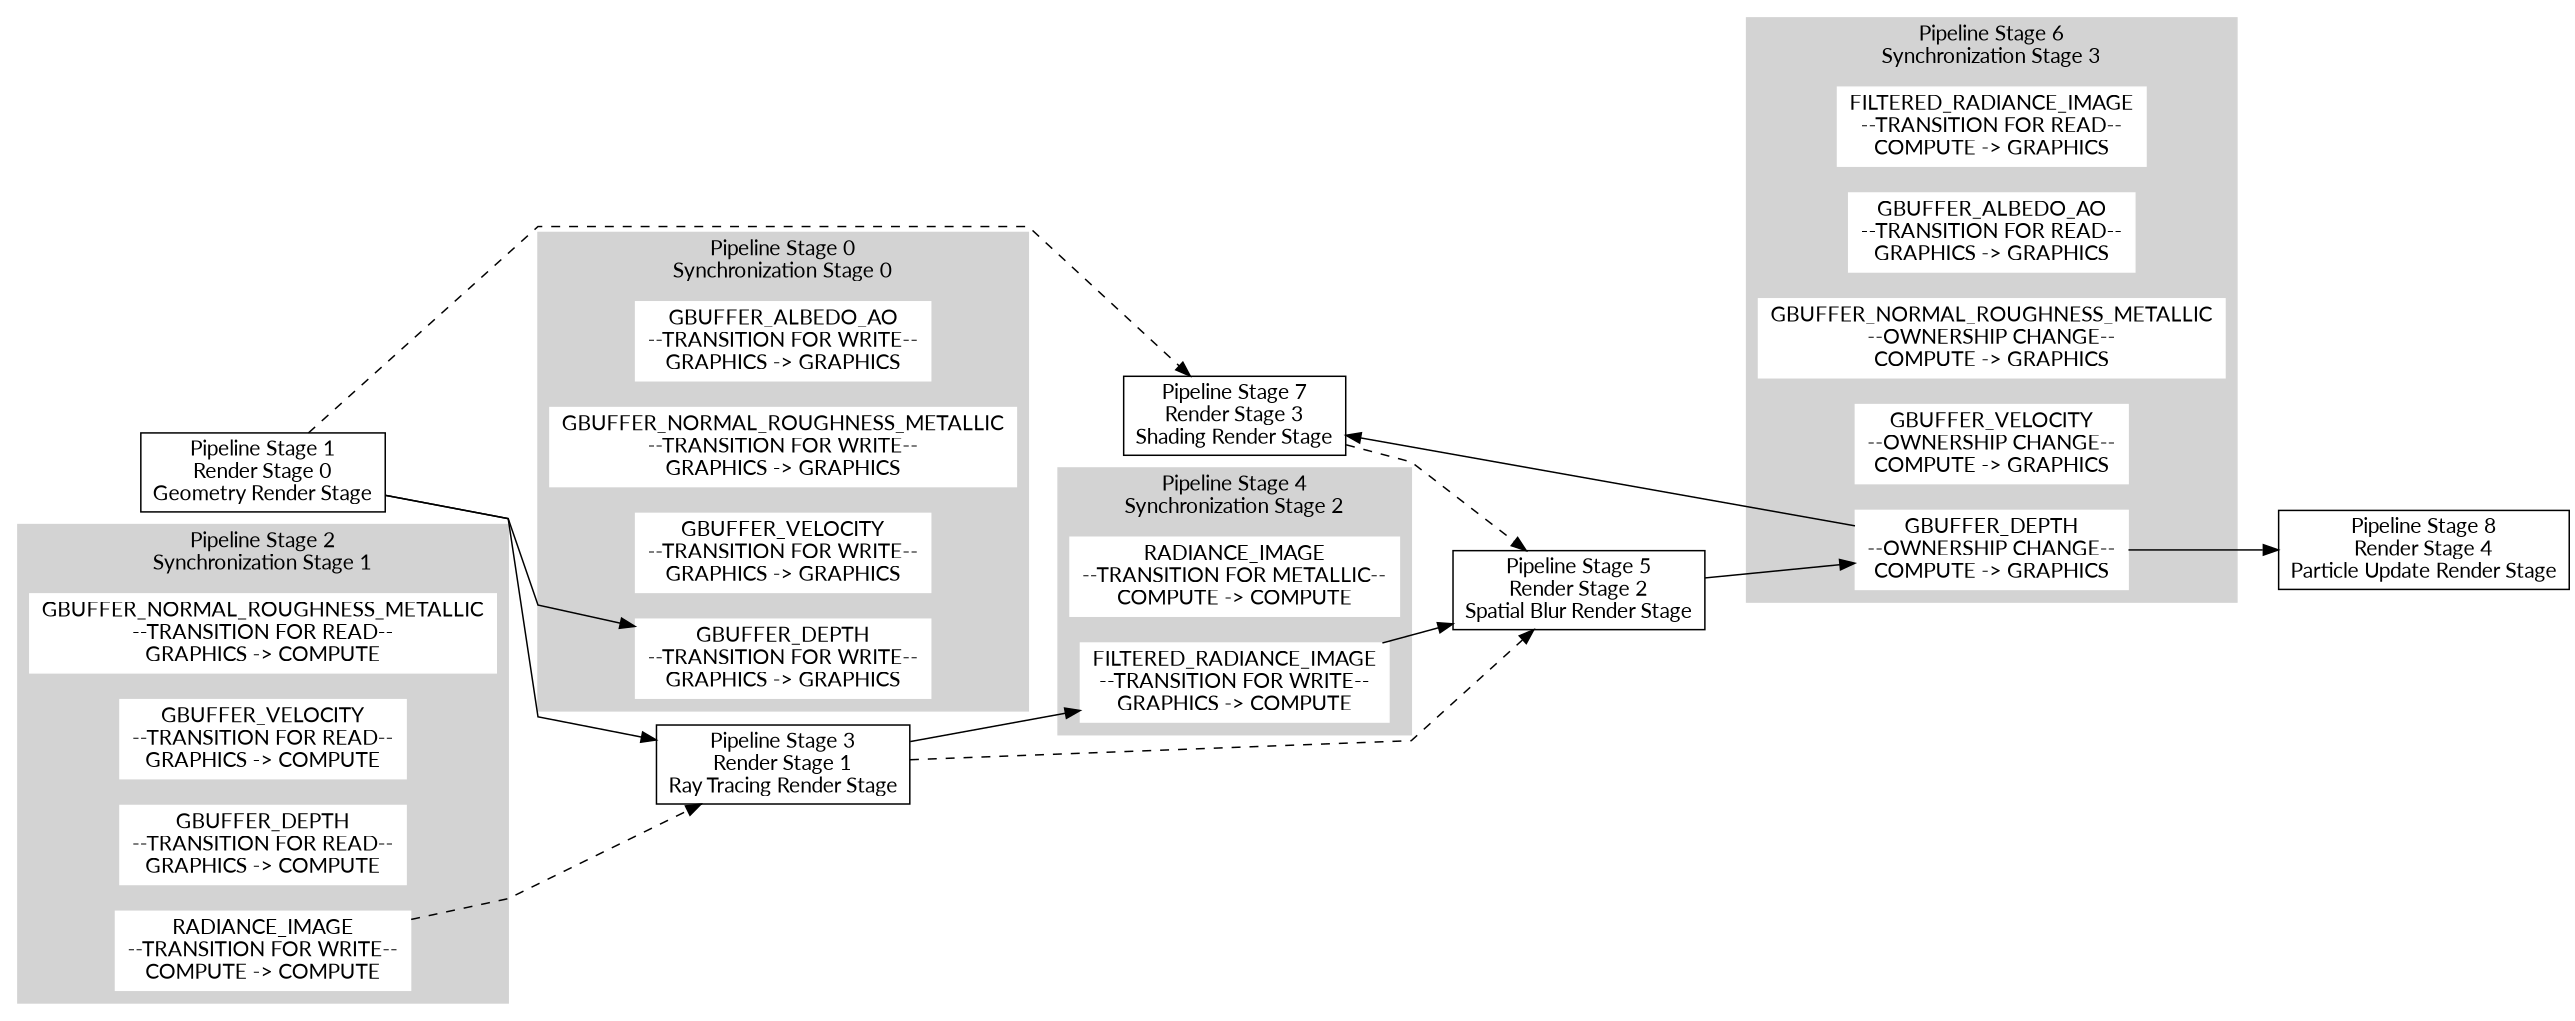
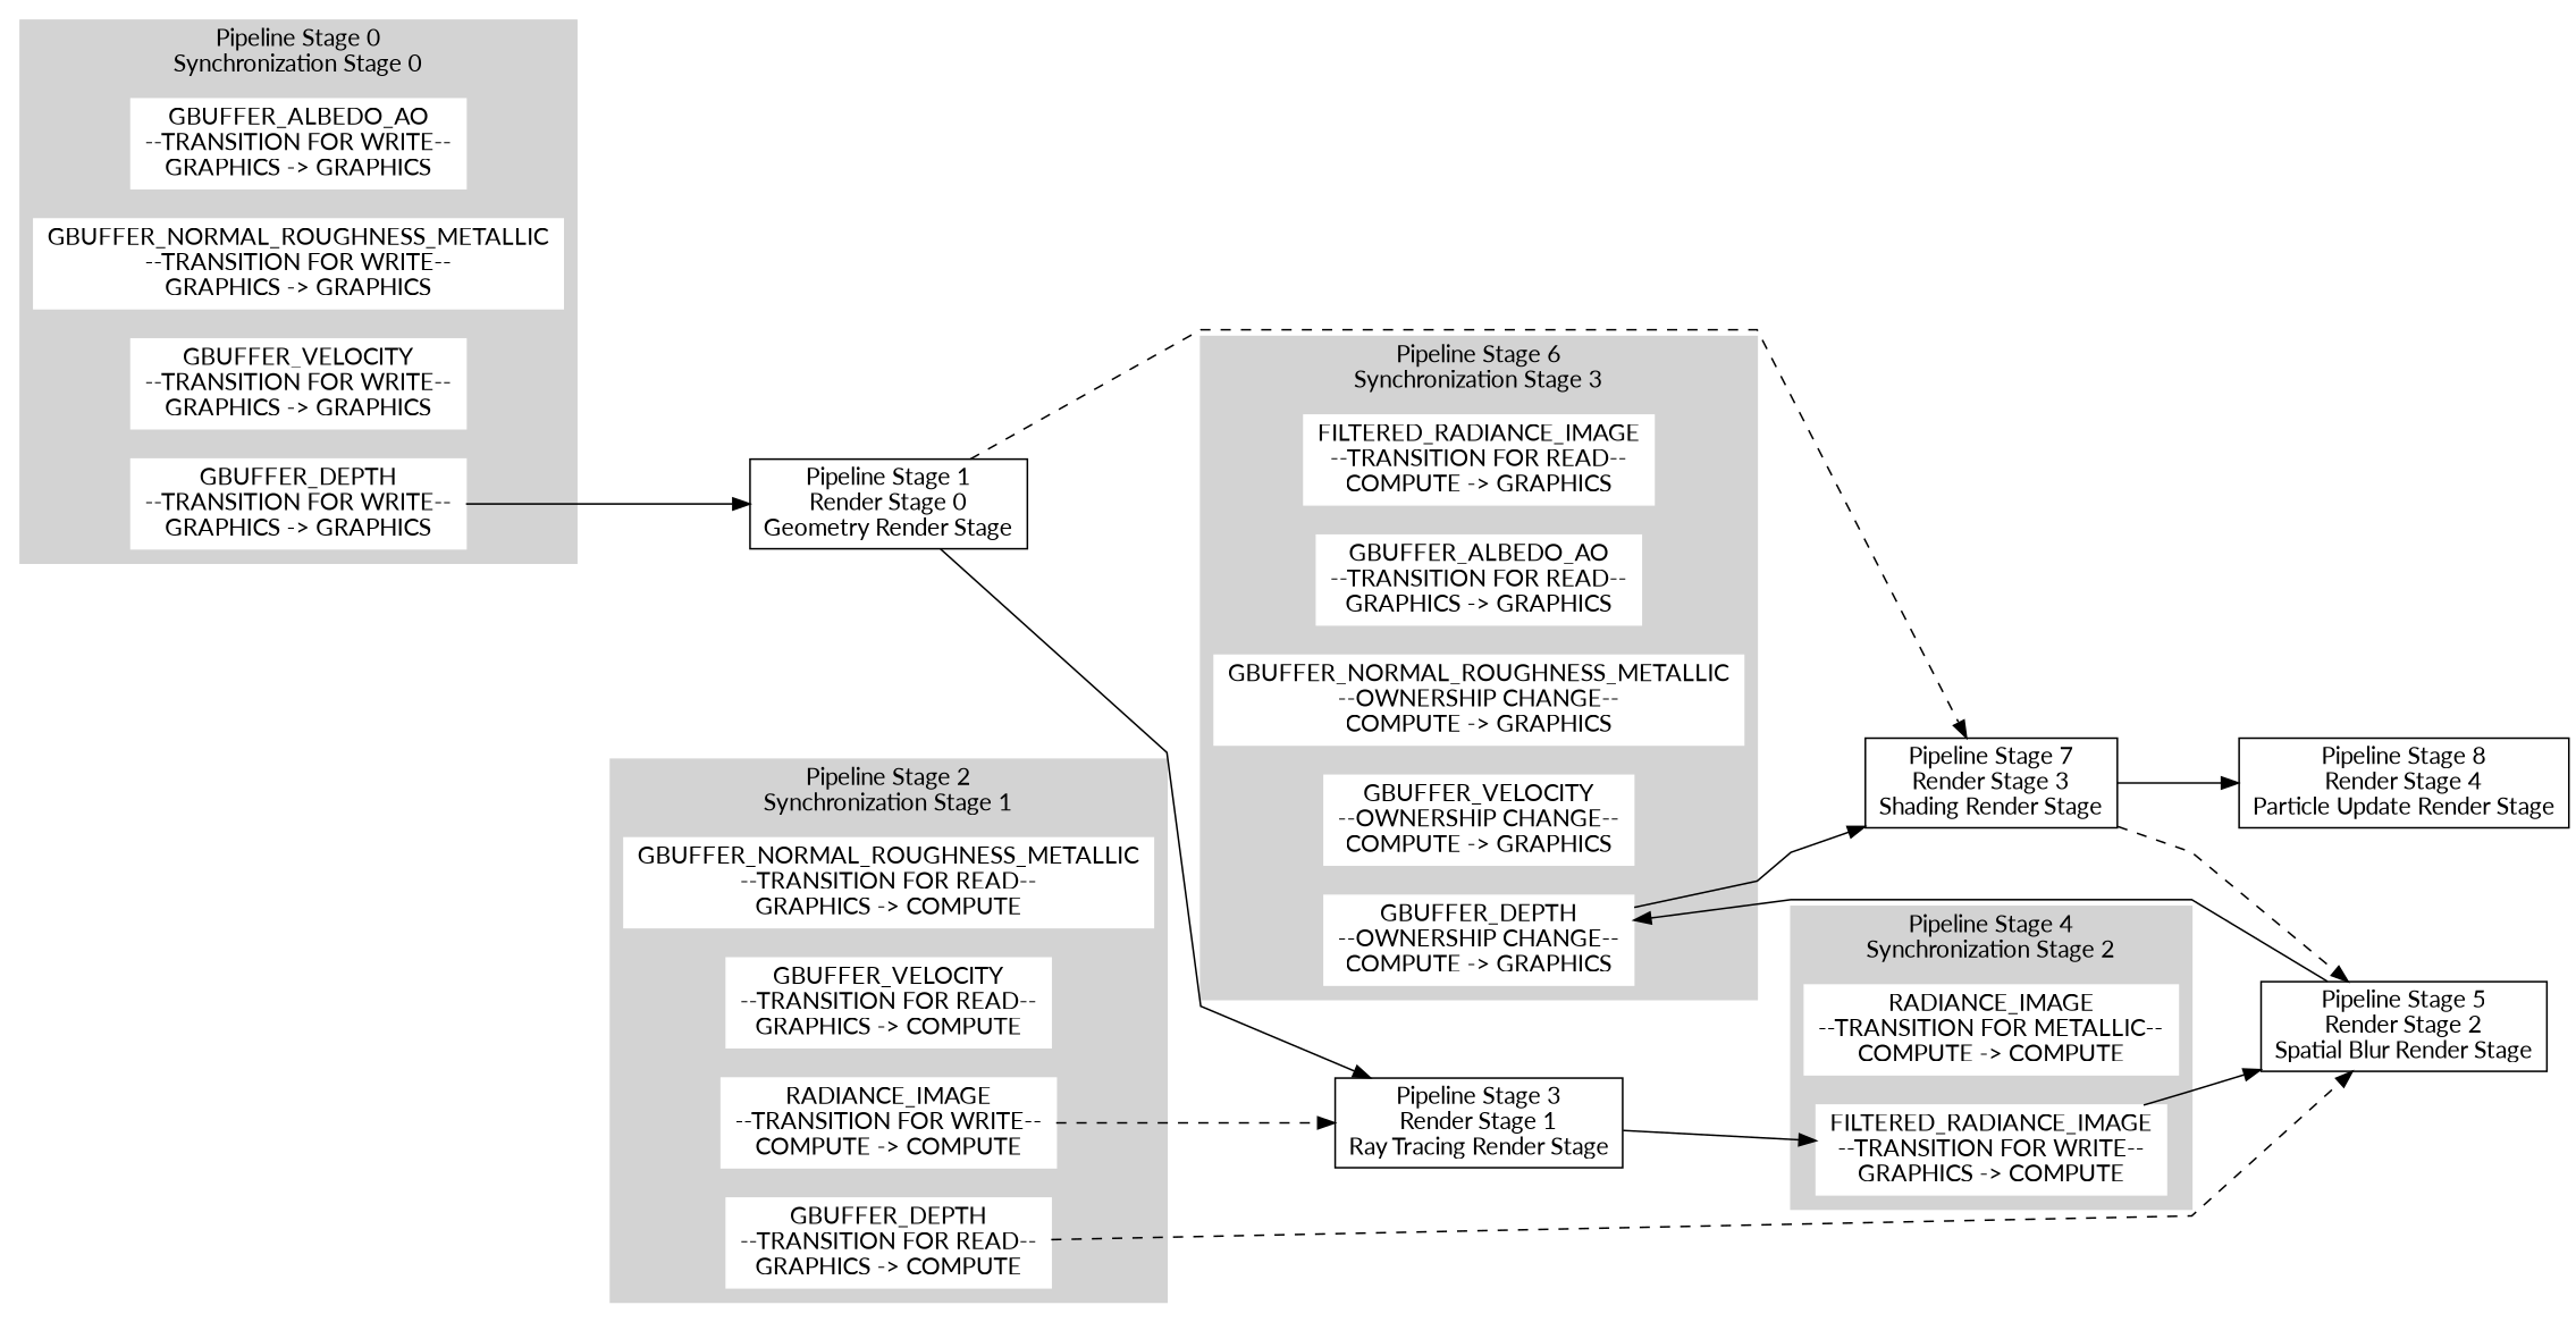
  digraph {
    compound=true
    fontname=Lato
    rankdir=LR
    splines=polyline
    node [color=white fontname=Lato shape=box style=filled]
    edge [fontname=Lato]
    n1 [label="GBUFFER_ALBEDO_AO\n--TRANSITION FOR WRITE--\nGRAPHICS -> GRAPHICS"]
    n2 [label="GBUFFER_NORMAL_ROUGHNESS_METALLIC\n--TRANSITION FOR WRITE--\nGRAPHICS -> GRAPHICS"]
    n3 [label="GBUFFER_VELOCITY\n--TRANSITION FOR WRITE--\nGRAPHICS -> GRAPHICS"]
    n4 [label="GBUFFER_DEPTH\n--TRANSITION FOR WRITE--\nGRAPHICS -> GRAPHICS"]
    n5 [label="GBUFFER_NORMAL_ROUGHNESS_METALLIC\n--TRANSITION FOR READ--\nGRAPHICS -> COMPUTE"]
    n6 [label="GBUFFER_VELOCITY\n--TRANSITION FOR READ--\nGRAPHICS -> COMPUTE"]
    n7 [label="GBUFFER_DEPTH\n--TRANSITION FOR READ--\nGRAPHICS -> COMPUTE"]
    n8 [label="RADIANCE_IMAGE\n--TRANSITION FOR WRITE--\nCOMPUTE -> COMPUTE"]
    n9 [label="FILTERED_RADIANCE_IMAGE\n--TRANSITION FOR READ--\nCOMPUTE -> GRAPHICS"]
    n10 [label="GBUFFER_ALBEDO_AO\n--TRANSITION FOR READ--\nGRAPHICS -> GRAPHICS"]
    n11 [label="GBUFFER_NORMAL_ROUGHNESS_METALLIC\n--OWNERSHIP CHANGE--\nCOMPUTE -> GRAPHICS"]
    n12 [label="GBUFFER_VELOCITY\n--OWNERSHIP CHANGE--\nCOMPUTE -> GRAPHICS"]
    n13 [label="GBUFFER_DEPTH\n--OWNERSHIP CHANGE--\nCOMPUTE -> GRAPHICS"]
    n14 [label="RADIANCE_IMAGE\n--TRANSITION FOR METALLIC--\nCOMPUTE -> COMPUTE"]
    n15 [label="FILTERED_RADIANCE_IMAGE\n--TRANSITION FOR WRITE--\nGRAPHICS -> COMPUTE"]
    n16 [label="Pipeline Stage 1\nRender Stage 0\nGeometry Render Stage" color="" style=""]
    n17 [label="Pipeline Stage 3\nRender Stage 1\nRay Tracing Render Stage" color="" style=""]
    n18 [label="Pipeline Stage 7\nRender Stage 3\nShading Render Stage" color="" style=""]
    n19 [label="Pipeline Stage 5\nRender Stage 2\nSpatial Blur Render Stage" color="" style=""]
    n20 [label="Pipeline Stage 8\nRender Stage 4\nParticle Update Render Stage" color="" style=""]
    subgraph cluster_1 {
      color=lightgrey
      label="Pipeline Stage 0\nSynchronization Stage 0"
      style=filled
      n1
      n2
      n3
      n4
    }
    subgraph cluster_2 {
      color=lightgrey
      label="Pipeline Stage 2\nSynchronization Stage 1"
      style=filled
      n5
      n6
      n7
      n8
    }
    subgraph cluster_3 {
      color=lightgrey
      label="Pipeline Stage 6\nSynchronization Stage 3"
      style=filled
      n9
      n10
      n11
      n12
      n13
    }
    subgraph cluster_4 {
      color=lightgrey
      label="Pipeline Stage 4\nSynchronization Stage 2"
      style=filled
      n14
      n15
    }
-   n16 -> n4
+   n4 -> n16
    n8 -> n17 [style=dashed]
    n13 -> n18
    n15 -> n19
    n16 -> n17 [style=solid]
    n16 -> n18 [style=dashed]
    n17 -> n15
-   n17 -> n19 [style=dashed]
+   n7 -> n19 [style=dashed]
    n18 -> n19 [style=dashed]
-   n13 -> n20
+   n18 -> n20
    n19 -> n13
  }
